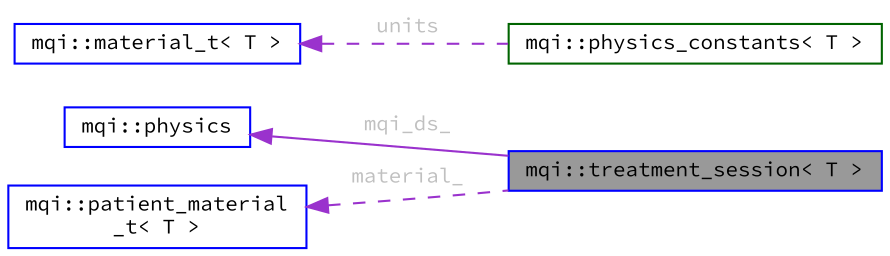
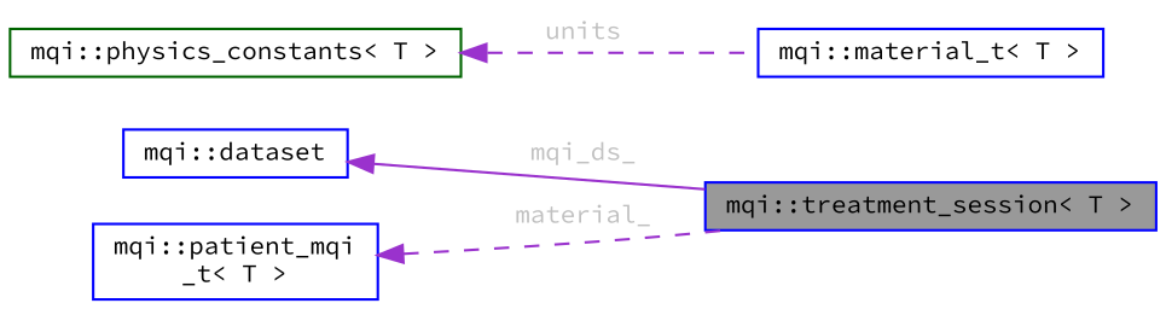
  digraph {
    fontname="Source Code Pro"
    rankdir=LR
    node [color=blue fillcolor=white fontname="Source Code Pro" fontsize=10 shape=box style=filled]
    edge [color=darkorchid3 dir=back fontcolor=grey fontname="Source Code Pro" fontsize=10 labelfontname=Helvetica labelfontsize=10 style=dashed]
    n1 [fillcolor=grey60 fontcolor=black height=0.2 label="mqi::treatment_session\< T \>" width=0.4]
-   n2 [height=0.2 label="mqi::physics" width=0.4]
-   n3 [height=0.2 label="mqi::patient_material\l_t\< T \>" width=0.4]
+   n2 [height=0.2 label="mqi::dataset" width=0.4]
+   n3 [height=0.2 label="mqi::patient_mqi\l_t\< T \>" width=0.4]
    n4 [height=0.2 label="mqi::material_t\< T \>" width=0.4]
    n5 [color=darkgreen height=0.2 label="mqi::physics_constants\< T \>" width=0.4]
    n2 -> n1 [label=<<TABLE CELLBORDER="0" BORDER="0"><TR><TD VALIGN="top" ALIGN="LEFT" CELLPADDING="1" CELLSPACING="0">mqi_ds_</TD></TR> </TABLE>> style=solid]
    n3 -> n1 [label=<<TABLE CELLBORDER="0" BORDER="0"><TR><TD VALIGN="top" ALIGN="LEFT" CELLPADDING="1" CELLSPACING="0">material_</TD></TR> </TABLE>>]
-   n4 -> n5 [label=<<TABLE CELLBORDER="0" BORDER="0"><TR><TD VALIGN="top" ALIGN="LEFT" CELLPADDING="1" CELLSPACING="0">units</TD></TR> </TABLE>>]
+   n5 -> n4 [label=<<TABLE CELLBORDER="0" BORDER="0"><TR><TD VALIGN="top" ALIGN="LEFT" CELLPADDING="1" CELLSPACING="0">units</TD></TR> </TABLE>>]
  }
